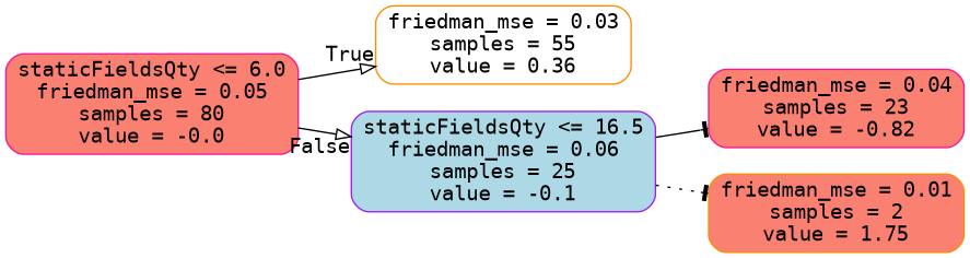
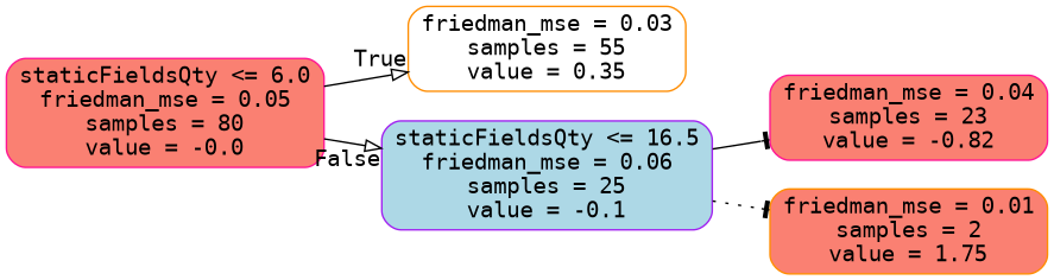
  digraph {
    rankdir=LR
    fontname="DejaVu Sans Mono"
    node [color=deeppink fillcolor=salmon fontname="DejaVu Sans Mono" shape=box style="filled, rounded"]
    edge [fontname="DejaVu Sans Mono" style=solid arrowhead=onormal]
    n1 [label="staticFieldsQty <= 6.0\nfriedman_mse = 0.05\nsamples = 80\nvalue = -0.0"]
-   n2 [color=darkorange fillcolor=white label="friedman_mse = 0.03\nsamples = 55\nvalue = 0.36"]
+   n2 [color=darkorange fillcolor=white label="friedman_mse = 0.03\nsamples = 55\nvalue = 0.35"]
    n3 [color=purple fillcolor=lightblue label="staticFieldsQty <= 16.5\nfriedman_mse = 0.06\nsamples = 25\nvalue = -0.1"]
    n4 [label="friedman_mse = 0.04\nsamples = 23\nvalue = -0.82"]
    n5 [color=darkorange label="friedman_mse = 0.01\nsamples = 2\nvalue = 1.75"]
    n1 -> n2 [headlabel=True labelangle=45 labeldistance=2.5]
    n1 -> n3 [headlabel=False labelangle=-45 labeldistance=2.5]
    n3 -> n4 [arrowhead=tee]
    n3 -> n5 [style=dotted arrowhead=tee]
  }
